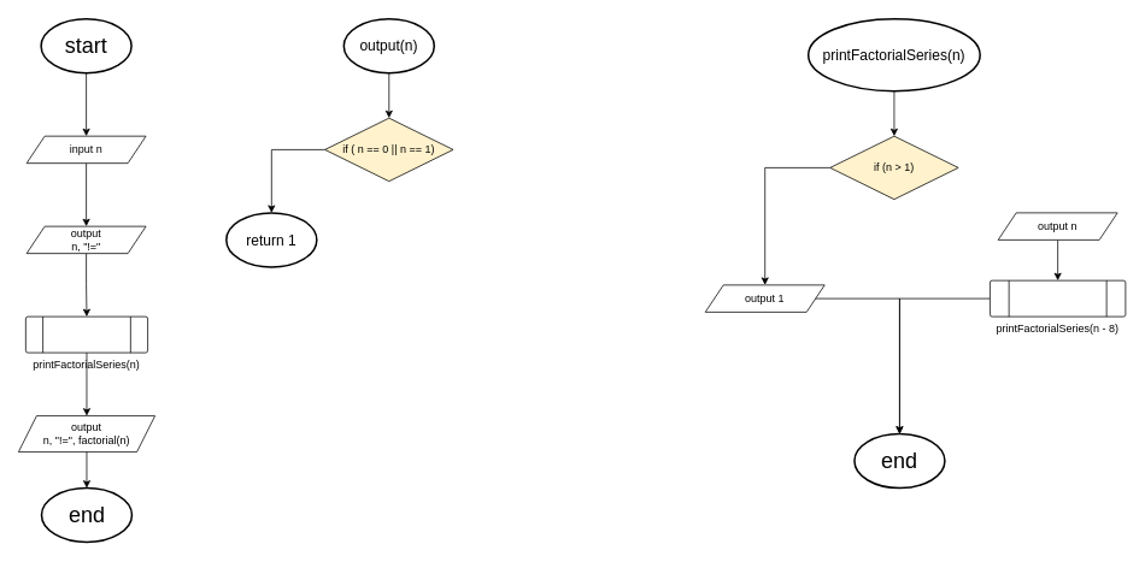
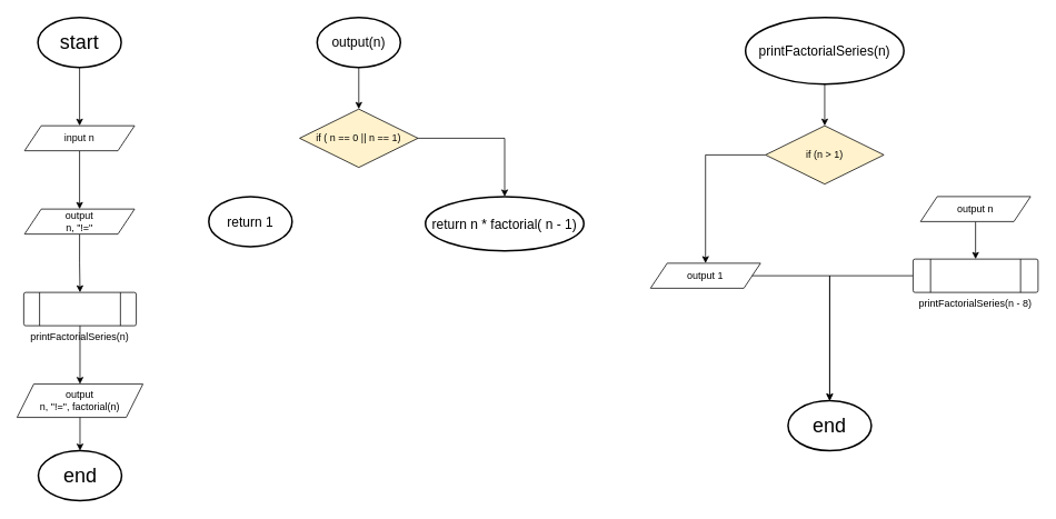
  <mxCell id="0" />
  <mxCell id="1" parent="0" />
  <mxCell id="2" style="edgeStyle=orthogonalEdgeStyle;rounded=0;orthogonalLoop=1;jettySize=auto;html=1;entryX=0.5;entryY=0;entryDx=0;entryDy=0;" edge="1" parent="1" source="3" target="6"><mxGeometry relative="1" as="geometry" /></mxCell>
  <mxCell id="3" value="&lt;font style=&quot;font-size: 24px;&quot;&gt;start&lt;/font&gt;" style="strokeWidth=2;html=1;shape=mxgraph.flowchart.start_1;whiteSpace=wrap;" vertex="1" parent="1"><mxGeometry x="45" y="20" width="100" height="60" as="geometry" /></mxCell>
  <mxCell id="4" value="&lt;font style=&quot;font-size: 24px;&quot;&gt;end&lt;/font&gt;" style="strokeWidth=2;html=1;shape=mxgraph.flowchart.start_1;whiteSpace=wrap;" vertex="1" parent="1"><mxGeometry x="45.5" y="540" width="100" height="60" as="geometry" /></mxCell>
  <mxCell id="5" style="edgeStyle=orthogonalEdgeStyle;rounded=0;orthogonalLoop=1;jettySize=auto;html=1;entryX=0.5;entryY=0;entryDx=0;entryDy=0;" edge="1" parent="1" source="6" target="11"><mxGeometry relative="1" as="geometry" /></mxCell>
  <mxCell id="6" value="input n" style="shape=parallelogram;perimeter=parallelogramPerimeter;whiteSpace=wrap;html=1;fixedSize=1;" vertex="1" parent="1"><mxGeometry x="29" y="150" width="132" height="30" as="geometry" /></mxCell>
  <mxCell id="7" value="output&lt;div&gt;n, &quot;!=&quot;, factorial(n)&lt;/div&gt;" style="shape=parallelogram;perimeter=parallelogramPerimeter;whiteSpace=wrap;html=1;fixedSize=1;" vertex="1" parent="1"><mxGeometry x="20" y="460" width="151" height="40" as="geometry" /></mxCell>
  <mxCell id="8" style="edgeStyle=orthogonalEdgeStyle;rounded=0;orthogonalLoop=1;jettySize=auto;html=1;entryX=0.5;entryY=0;entryDx=0;entryDy=0;" edge="1" parent="1" source="9" target="7"><mxGeometry relative="1" as="geometry" /></mxCell>
  <mxCell id="9" value="printFactorialSeries(n)" style="verticalLabelPosition=bottom;verticalAlign=top;html=1;shape=process;whiteSpace=wrap;rounded=1;size=0.14;arcSize=6;" vertex="1" parent="1"><mxGeometry x="28" y="350" width="135" height="40" as="geometry" /></mxCell>
  <mxCell id="10" style="edgeStyle=orthogonalEdgeStyle;rounded=0;orthogonalLoop=1;jettySize=auto;html=1;entryX=0.5;entryY=0;entryDx=0;entryDy=0;" edge="1" parent="1" source="11" target="9"><mxGeometry relative="1" as="geometry" /></mxCell>
  <mxCell id="11" value="output&lt;div&gt;n, &quot;!=&quot;&lt;/div&gt;" style="shape=parallelogram;perimeter=parallelogramPerimeter;whiteSpace=wrap;html=1;fixedSize=1;" vertex="1" parent="1"><mxGeometry x="29" y="250" width="132" height="30" as="geometry" /></mxCell>
  <mxCell id="12" style="edgeStyle=orthogonalEdgeStyle;rounded=0;orthogonalLoop=1;jettySize=auto;html=1;entryX=0.5;entryY=0;entryDx=0;entryDy=0;entryPerimeter=0;" edge="1" parent="1" source="7" target="4"><mxGeometry relative="1" as="geometry" /></mxCell>
  <mxCell id="13" style="edgeStyle=orthogonalEdgeStyle;rounded=0;orthogonalLoop=1;jettySize=auto;html=1;entryX=0.5;entryY=0;entryDx=0;entryDy=0;" edge="1" parent="1" source="14" target="17"><mxGeometry relative="1" as="geometry" /></mxCell>
  <mxCell id="14" value="&lt;font style=&quot;font-size: 16px;&quot;&gt;output(n)&lt;/font&gt;" style="strokeWidth=2;html=1;shape=mxgraph.flowchart.start_1;whiteSpace=wrap;" vertex="1" parent="1"><mxGeometry x="380" y="20" width="100" height="60" as="geometry" /></mxCell>
  <mxCell id="15" style="edgeStyle=orthogonalEdgeStyle;rounded=0;orthogonalLoop=1;jettySize=auto;html=1;entryX=0.5;entryY=0;entryDx=0;entryDy=0;" edge="1" parent="1" source="16" target="23"><mxGeometry relative="1" as="geometry" /></mxCell>
  <mxCell id="16" value="&lt;font style=&quot;font-size: 16px;&quot;&gt;printFactorialSeries(n)&lt;/font&gt;" style="strokeWidth=2;html=1;shape=mxgraph.flowchart.start_1;whiteSpace=wrap;" vertex="1" parent="1"><mxGeometry x="894" y="20" width="190" height="80" as="geometry" /></mxCell>
  <mxCell id="17" value="if ( n == 0 || n == 1)" style="rhombus;whiteSpace=wrap;html=1;fillColor=#fff2cc;" vertex="1" parent="1"><mxGeometry x="359" y="130" width="142" height="70" as="geometry" /></mxCell>
  <mxCell id="18" value="&lt;font style=&quot;font-size: 16px;&quot;&gt;return 1&lt;/font&gt;" style="strokeWidth=2;html=1;shape=mxgraph.flowchart.start_1;whiteSpace=wrap;" vertex="1" parent="1"><mxGeometry x="250" y="235" width="100" height="60" as="geometry" /></mxCell>
- <mxCell id="19" style="edgeStyle=orthogonalEdgeStyle;rounded=0;orthogonalLoop=1;jettySize=auto;html=1;entryX=0.5;entryY=0;entryDx=0;entryDy=0;entryPerimeter=0;" edge="1" parent="1" source="17" target="18"><mxGeometry relative="1" as="geometry" /></mxCell>
+ <mxCell id="20" value="&lt;font style=&quot;font-size: 16px;&quot;&gt;return n * factorial( n - 1)&lt;/font&gt;" style="strokeWidth=2;html=1;shape=mxgraph.flowchart.start_1;whiteSpace=wrap;" vertex="1" parent="1"><mxGeometry x="510" y="235" width="190" height="65" as="geometry" /></mxCell>
+ <mxCell id="21" style="edgeStyle=orthogonalEdgeStyle;rounded=0;orthogonalLoop=1;jettySize=auto;html=1;entryX=0.5;entryY=0;entryDx=0;entryDy=0;entryPerimeter=0;" edge="1" parent="1" source="17" target="20"><mxGeometry relative="1" as="geometry" /></mxCell>
  <mxCell id="22" style="edgeStyle=orthogonalEdgeStyle;rounded=0;orthogonalLoop=1;jettySize=auto;html=1;entryX=0.5;entryY=0;entryDx=0;entryDy=0;" edge="1" parent="1" source="23" target="28"><mxGeometry relative="1" as="geometry"><mxPoint x="850" y="290" as="targetPoint" /></mxGeometry></mxCell>
  <mxCell id="23" value="if (n &amp;gt; 1)" style="rhombus;whiteSpace=wrap;html=1;fillColor=#fff2cc;" vertex="1" parent="1"><mxGeometry x="918" y="150" width="142" height="70" as="geometry" /></mxCell>
  <mxCell id="24" style="edgeStyle=orthogonalEdgeStyle;rounded=0;orthogonalLoop=1;jettySize=auto;html=1;entryX=0.5;entryY=0;entryDx=0;entryDy=0;" edge="1" parent="1" source="25" target="27"><mxGeometry relative="1" as="geometry" /></mxCell>
  <mxCell id="25" value="output n" style="shape=parallelogram;perimeter=parallelogramPerimeter;whiteSpace=wrap;html=1;fixedSize=1;" vertex="1" parent="1"><mxGeometry x="1104" y="235" width="132" height="30" as="geometry" /></mxCell>
  <mxCell id="26" style="edgeStyle=orthogonalEdgeStyle;rounded=0;orthogonalLoop=1;jettySize=auto;html=1;entryX=0.5;entryY=0;entryDx=0;entryDy=0;entryPerimeter=0;" edge="1" parent="1" source="27" target="29"><mxGeometry relative="1" as="geometry" /></mxCell>
  <mxCell id="27" value="printFactorialSeries(n - 8)" style="verticalLabelPosition=bottom;verticalAlign=top;html=1;shape=process;whiteSpace=wrap;rounded=1;size=0.14;arcSize=6;" vertex="1" parent="1"><mxGeometry x="1095" y="310" width="150" height="40" as="geometry" /></mxCell>
  <mxCell id="28" value="output 1" style="shape=parallelogram;perimeter=parallelogramPerimeter;whiteSpace=wrap;html=1;fixedSize=1;" vertex="1" parent="1"><mxGeometry x="780" y="315" width="132" height="30" as="geometry" /></mxCell>
  <mxCell id="29" value="&lt;font style=&quot;font-size: 24px;&quot;&gt;end&lt;/font&gt;" style="strokeWidth=2;html=1;shape=mxgraph.flowchart.start_1;whiteSpace=wrap;" vertex="1" parent="1"><mxGeometry x="945" y="480" width="100" height="60" as="geometry" /></mxCell>
  <mxCell id="30" style="edgeStyle=orthogonalEdgeStyle;rounded=0;orthogonalLoop=1;jettySize=auto;html=1;entryX=0.5;entryY=0;entryDx=0;entryDy=0;entryPerimeter=0;" edge="1" parent="1" source="28" target="29"><mxGeometry relative="1" as="geometry" /></mxCell>
